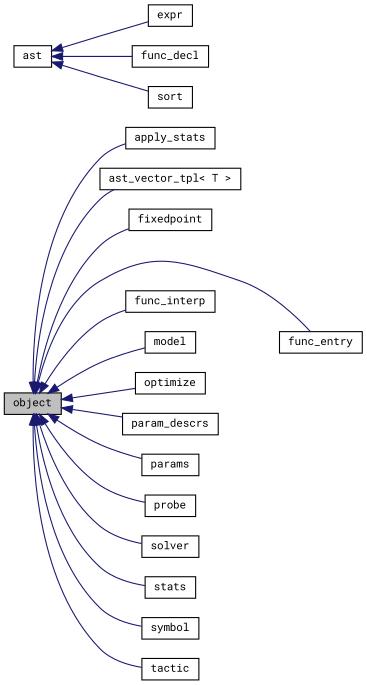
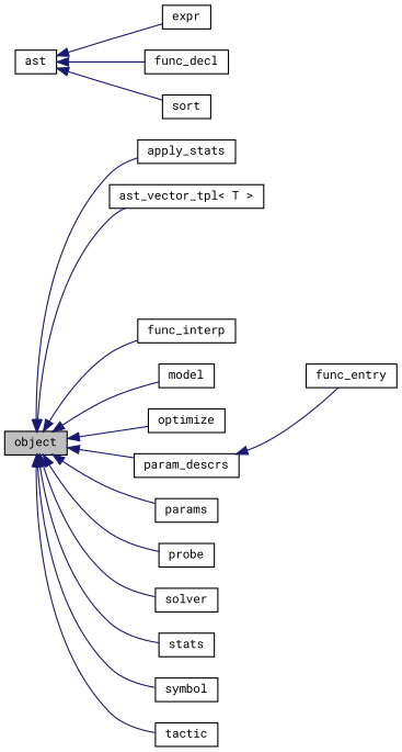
  digraph {
    fontname="Roboto Mono"
    rankdir=LR
    node [color=black fillcolor=white fontname="Roboto Mono" fontsize=10 shape=record style=filled]
    edge [color=midnightblue dir=back fontname="Roboto Mono" fontsize=10 labelfontname=Helvetica labelfontsize=10 style=solid]
    n1 [fillcolor=grey75 fontcolor=black height=0.2 label=object width=0.4]
    n2 [height=0.2 label=apply_stats width=0.4]
    n3 [height=0.2 label="ast_vector_tpl\< T \>" width=0.4]
-   n4 [height=0.2 label=fixedpoint width=0.4]
    n5 [height=0.2 label=func_entry width=0.4]
    n6 [height=0.2 label=func_interp width=0.4]
    n7 [height=0.2 label=model width=0.4]
    n8 [height=0.2 label=optimize width=0.4]
    n9 [height=0.2 label=param_descrs width=0.4]
    n10 [height=0.2 label=params width=0.4]
    n11 [height=0.2 label=probe width=0.4]
    n12 [height=0.2 label=solver width=0.4]
    n13 [height=0.2 label=stats width=0.4]
    n14 [height=0.2 label=symbol width=0.4]
    n15 [height=0.2 label=tactic width=0.4]
    n16 [height=0.2 label=ast width=0.4]
    n17 [height=0.2 label=expr width=0.4]
    n18 [height=0.2 label=func_decl width=0.4]
    n19 [height=0.2 label=sort width=0.4]
    n1 -> n2
    n1 -> n3
-   n1 -> n4
-   n1 -> n5
+   n9 -> n5
    n1 -> n6
    n1 -> n7
    n1 -> n8
    n1 -> n9
    n1 -> n10
    n1 -> n11
    n1 -> n12
    n1 -> n13
    n1 -> n14
    n1 -> n15
    n16 -> n17
    n16 -> n18
    n16 -> n19
  }
